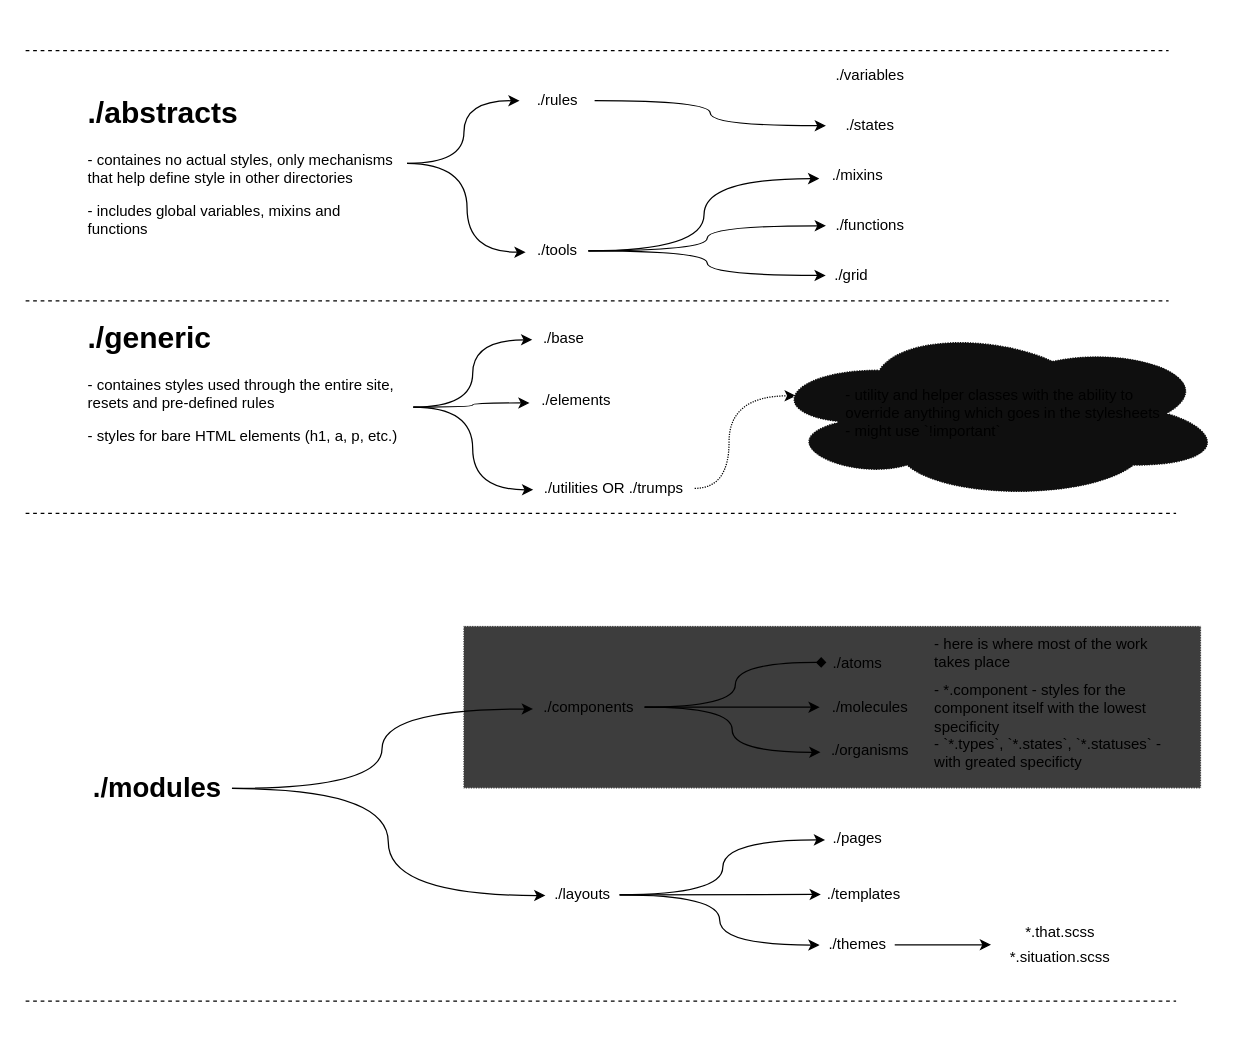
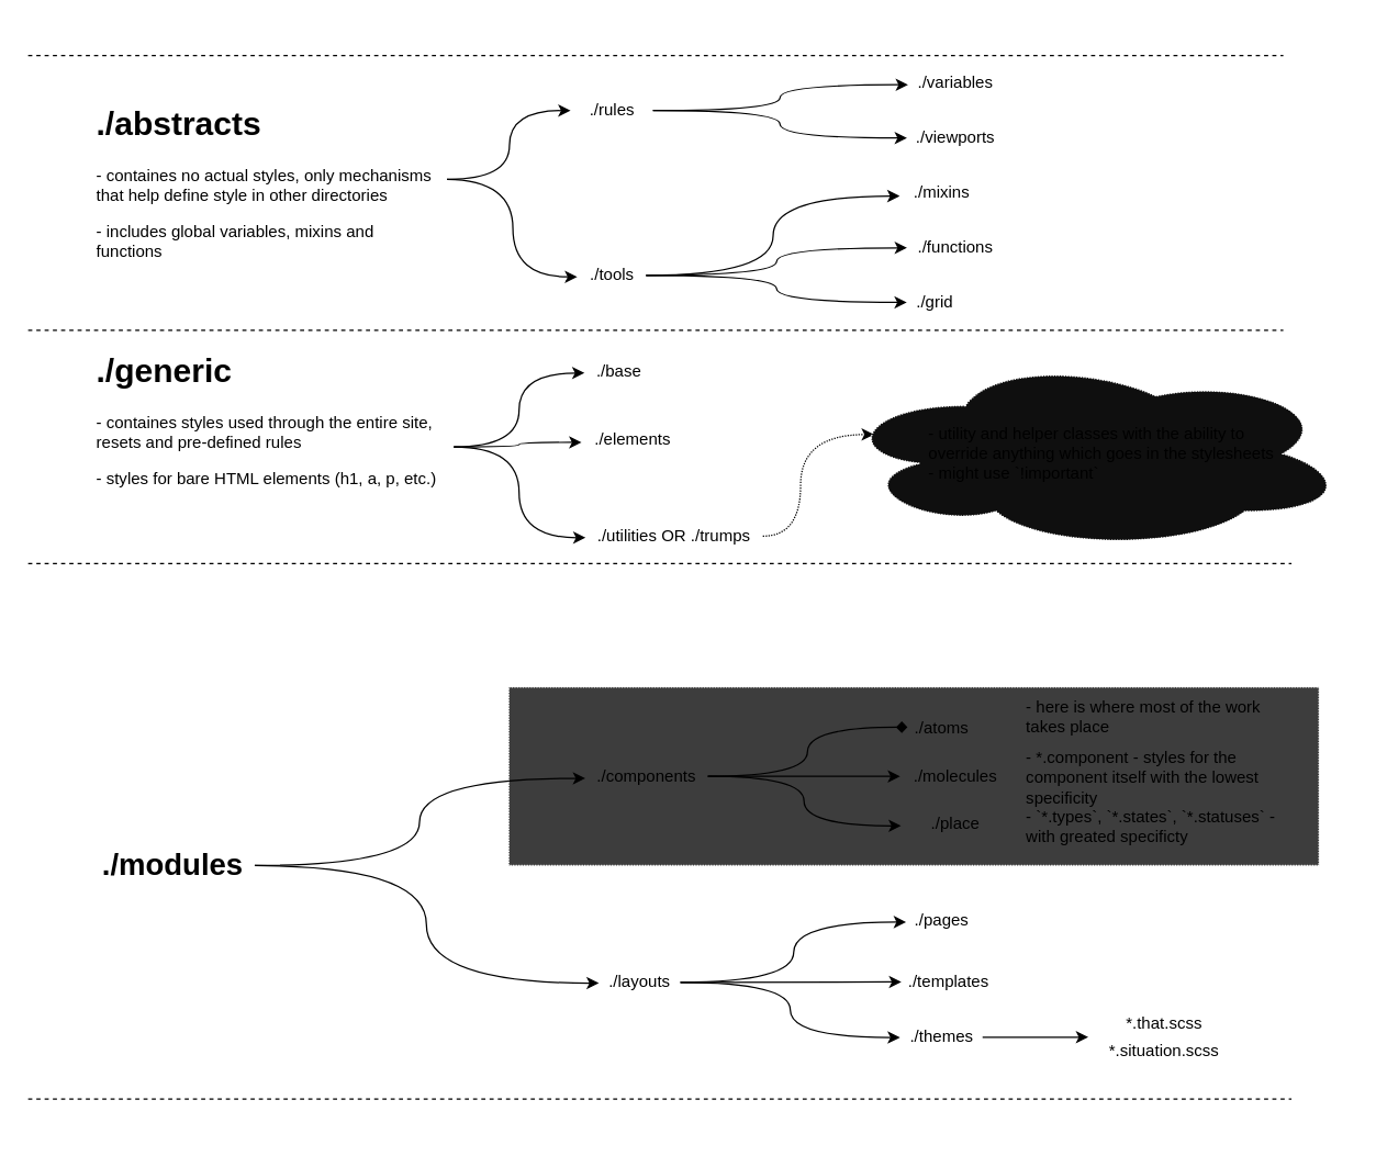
  <mxCell id="0" />
  <mxCell id="1" parent="0" />
  <mxCell id="2" value="" style="rounded=0;whiteSpace=wrap;html=1;dashed=1;labelBackgroundColor=#000000;strokeColor=#FFFFFF;strokeWidth=1;" parent="1" vertex="1"><mxGeometry x="560" y="20" width="200" height="800" as="geometry" /></mxCell>
  <mxCell id="3" value="" style="rounded=0;whiteSpace=wrap;html=1;dashed=1;labelBackgroundColor=#000000;strokeColor=#FFFFFF;strokeWidth=1;" parent="1" vertex="1"><mxGeometry x="360" y="20" width="200" height="800" as="geometry" /></mxCell>
  <mxCell id="4" value="" style="rounded=0;whiteSpace=wrap;html=1;dashed=1;dashPattern=1 1;labelBackgroundColor=none;fontSize=22;strokeColor=#FFFFFF;strokeWidth=1;fillColor=#3D3D3D;gradientColor=none;" parent="1" vertex="1"><mxGeometry x="370" y="500" width="590" height="130" as="geometry" /></mxCell>
  <mxCell id="5" value="" style="rounded=0;whiteSpace=wrap;html=1;labelBackgroundColor=#000000;strokeColor=#FFFFFF;strokeWidth=1;dashed=1;" parent="1" vertex="1"><mxGeometry x="792" y="735" width="115" height="40" as="geometry" /></mxCell>
  <mxCell id="6" value="" style="rounded=0;whiteSpace=wrap;html=1;dashed=1;labelBackgroundColor=#000000;strokeColor=#FFFFFF;strokeWidth=1;" parent="1" vertex="1"><mxGeometry x="50" y="20" width="310" height="800" as="geometry" /></mxCell>
  <mxCell id="7" style="edgeStyle=orthogonalEdgeStyle;curved=1;html=1;entryX=0.003;entryY=0.558;entryDx=0;entryDy=0;entryPerimeter=0;exitX=1;exitY=0.5;exitDx=0;exitDy=0;" parent="1" source="53" target="21" edge="1"><mxGeometry relative="1" as="geometry"><mxPoint x="315" y="320.027" as="sourcePoint" /></mxGeometry></mxCell>
  <mxCell id="8" style="edgeStyle=orthogonalEdgeStyle;curved=1;html=1;entryX=0.007;entryY=0.558;entryDx=0;entryDy=0;entryPerimeter=0;exitX=1;exitY=0.5;exitDx=0;exitDy=0;" parent="1" source="53" target="24" edge="1"><mxGeometry relative="1" as="geometry"><mxPoint x="315" y="320.027" as="sourcePoint" /></mxGeometry></mxCell>
  <mxCell id="9" style="edgeStyle=orthogonalEdgeStyle;curved=1;html=1;entryX=0;entryY=0.5;entryDx=0;entryDy=0;entryPerimeter=0;" parent="1" target="16" edge="1"><mxGeometry relative="1" as="geometry"><mxPoint x="325" y="130.027" as="sourcePoint" /></mxGeometry></mxCell>
  <mxCell id="10" style="edgeStyle=orthogonalEdgeStyle;curved=1;html=1;entryX=-0.003;entryY=0.558;entryDx=0;entryDy=0;entryPerimeter=0;" parent="1" target="20" edge="1"><mxGeometry relative="1" as="geometry"><mxPoint x="325" y="130.027" as="sourcePoint" /></mxGeometry></mxCell>
  <mxCell id="11" style="edgeStyle=orthogonalEdgeStyle;curved=1;html=1;entryX=0.011;entryY=0.53;entryDx=0;entryDy=0;entryPerimeter=0;" parent="1" source="13" target="32" edge="1"><mxGeometry relative="1" as="geometry" /></mxCell>
  <mxCell id="12" style="edgeStyle=orthogonalEdgeStyle;curved=1;html=1;entryX=0.008;entryY=0.573;entryDx=0;entryDy=0;entryPerimeter=0;" parent="1" source="13" target="28" edge="1"><mxGeometry relative="1" as="geometry" /></mxCell>
  <mxCell id="13" value="&lt;b&gt;&lt;font style=&quot;font-size: 22px&quot;&gt;./modules&lt;/font&gt;&lt;/b&gt;" style="text;html=1;align=center;verticalAlign=middle;resizable=0;points=[];autosize=1;strokeColor=none;fillColor=none;" parent="1" vertex="1"><mxGeometry x="65" y="620" width="120" height="20" as="geometry" /></mxCell>
+ <mxCell id="14" style="edgeStyle=orthogonalEdgeStyle;curved=1;html=1;entryX=0.011;entryY=0.56;entryDx=0;entryDy=0;entryPerimeter=0;" parent="1" source="16" target="34" edge="1"><mxGeometry relative="1" as="geometry" /></mxCell>
  <mxCell id="15" style="edgeStyle=orthogonalEdgeStyle;curved=1;html=1;" parent="1" source="16" target="35" edge="1"><mxGeometry relative="1" as="geometry" /></mxCell>
  <mxCell id="16" value="./rules" style="text;html=1;align=center;verticalAlign=middle;resizable=0;points=[];autosize=1;strokeColor=none;fillColor=none;" parent="1" vertex="1"><mxGeometry x="415" y="70" width="60" height="20" as="geometry" /></mxCell>
  <mxCell id="17" style="edgeStyle=orthogonalEdgeStyle;curved=1;html=1;entryX=-0.006;entryY=0.615;entryDx=0;entryDy=0;entryPerimeter=0;" parent="1" source="20" target="36" edge="1"><mxGeometry relative="1" as="geometry" /></mxCell>
  <mxCell id="18" style="edgeStyle=orthogonalEdgeStyle;curved=1;html=1;" parent="1" source="20" target="37" edge="1"><mxGeometry relative="1" as="geometry" /></mxCell>
  <mxCell id="19" style="edgeStyle=orthogonalEdgeStyle;curved=1;html=1;entryX=-0.004;entryY=0.487;entryDx=0;entryDy=0;entryPerimeter=0;" parent="1" source="20" target="38" edge="1"><mxGeometry relative="1" as="geometry" /></mxCell>
  <mxCell id="20" value="./tools" style="text;html=1;align=center;verticalAlign=middle;resizable=0;points=[];autosize=1;strokeColor=none;fillColor=none;" parent="1" vertex="1"><mxGeometry x="420" y="190" width="50" height="20" as="geometry" /></mxCell>
  <mxCell id="21" value="./base" style="text;html=1;align=center;verticalAlign=middle;resizable=0;points=[];autosize=1;strokeColor=none;fillColor=none;" parent="1" vertex="1"><mxGeometry x="425" y="260" width="50" height="20" as="geometry" /></mxCell>
  <mxCell id="22" value="./elements" style="text;html=1;align=center;verticalAlign=middle;resizable=0;points=[];autosize=1;strokeColor=none;fillColor=none;" parent="1" vertex="1"><mxGeometry x="425" y="310" width="70" height="20" as="geometry" /></mxCell>
  <mxCell id="23" style="edgeStyle=orthogonalEdgeStyle;curved=1;html=1;entryX=0.07;entryY=0.4;entryDx=0;entryDy=0;entryPerimeter=0;dashed=1;dashPattern=1 1;" parent="1" source="24" target="54" edge="1"><mxGeometry relative="1" as="geometry" /></mxCell>
  <mxCell id="24" value="./utilities OR ./trumps" style="text;html=1;align=center;verticalAlign=middle;resizable=0;points=[];autosize=1;strokeColor=none;fillColor=none;" parent="1" vertex="1"><mxGeometry x="425" y="380" width="130" height="20" as="geometry" /></mxCell>
  <mxCell id="25" style="edgeStyle=orthogonalEdgeStyle;curved=1;html=1;entryX=0.008;entryY=0.458;entryDx=0;entryDy=0;entryPerimeter=0;endArrow=diamond;" parent="1" source="28" target="39" edge="1"><mxGeometry relative="1" as="geometry" /></mxCell>
  <mxCell id="26" style="edgeStyle=orthogonalEdgeStyle;curved=1;html=1;fontSize=22;" parent="1" source="28" target="40" edge="1"><mxGeometry relative="1" as="geometry" /></mxCell>
  <mxCell id="27" style="edgeStyle=orthogonalEdgeStyle;curved=1;html=1;entryX=0.008;entryY=0.553;entryDx=0;entryDy=0;entryPerimeter=0;fontSize=22;" parent="1" source="28" target="41" edge="1"><mxGeometry relative="1" as="geometry" /></mxCell>
  <mxCell id="28" value="./components" style="text;html=1;align=center;verticalAlign=middle;resizable=0;points=[];autosize=1;strokeColor=none;fillColor=none;" parent="1" vertex="1"><mxGeometry x="425" y="555" width="90" height="20" as="geometry" /></mxCell>
  <mxCell id="29" style="edgeStyle=orthogonalEdgeStyle;curved=1;html=1;entryX=0.013;entryY=0.488;entryDx=0;entryDy=0;entryPerimeter=0;" parent="1" source="32" target="43" edge="1"><mxGeometry relative="1" as="geometry" /></mxCell>
  <mxCell id="30" style="edgeStyle=orthogonalEdgeStyle;curved=1;html=1;entryX=-0.002;entryY=0.512;entryDx=0;entryDy=0;entryPerimeter=0;" parent="1" source="32" target="45" edge="1"><mxGeometry relative="1" as="geometry" /></mxCell>
  <mxCell id="31" style="edgeStyle=orthogonalEdgeStyle;curved=1;html=1;entryX=-0.014;entryY=0.555;entryDx=0;entryDy=0;entryPerimeter=0;" parent="1" source="32" target="42" edge="1"><mxGeometry relative="1" as="geometry" /></mxCell>
  <mxCell id="32" value="./layouts" style="text;html=1;align=center;verticalAlign=middle;resizable=0;points=[];autosize=1;strokeColor=none;fillColor=none;" parent="1" vertex="1"><mxGeometry x="435" y="705" width="60" height="20" as="geometry" /></mxCell>
  <mxCell id="33" value="" style="endArrow=none;dashed=1;html=1;" parent="1" edge="1"><mxGeometry width="50" height="50" relative="1" as="geometry"><mxPoint x="20" y="800" as="sourcePoint" /><mxPoint x="940" y="800" as="targetPoint" /></mxGeometry></mxCell>
  <mxCell id="34" value="./variables" style="text;html=1;align=center;verticalAlign=middle;resizable=0;points=[];autosize=1;strokeColor=none;fillColor=none;" parent="1" vertex="1"><mxGeometry x="660" y="50" width="70" height="20" as="geometry" /></mxCell>
- <mxCell id="35" value="./states" style="text;html=1;align=center;verticalAlign=middle;resizable=0;points=[];autosize=1;strokeColor=none;fillColor=none;" parent="1" vertex="1"><mxGeometry x="660" y="90" width="70" height="20" as="geometry" /></mxCell>
+ <mxCell id="35" value="./viewports" style="text;html=1;align=center;verticalAlign=middle;resizable=0;points=[];autosize=1;strokeColor=none;fillColor=none;" parent="1" vertex="1"><mxGeometry x="660" y="90" width="70" height="20" as="geometry" /></mxCell>
  <mxCell id="36" value="./mixins" style="text;html=1;align=center;verticalAlign=middle;resizable=0;points=[];autosize=1;strokeColor=none;fillColor=none;" parent="1" vertex="1"><mxGeometry x="655" y="130" width="60" height="20" as="geometry" /></mxCell>
  <mxCell id="37" value="./functions" style="text;html=1;align=center;verticalAlign=middle;resizable=0;points=[];autosize=1;strokeColor=none;fillColor=none;" parent="1" vertex="1"><mxGeometry x="660" y="170" width="70" height="20" as="geometry" /></mxCell>
  <mxCell id="38" value="./grid" style="text;html=1;align=center;verticalAlign=middle;resizable=0;points=[];autosize=1;strokeColor=none;fillColor=none;" parent="1" vertex="1"><mxGeometry x="660" y="210" width="40" height="20" as="geometry" /></mxCell>
  <mxCell id="39" value="./atoms" style="text;html=1;align=center;verticalAlign=middle;resizable=0;points=[];autosize=1;strokeColor=none;fillColor=none;" parent="1" vertex="1"><mxGeometry x="660" y="520" width="50" height="20" as="geometry" /></mxCell>
  <mxCell id="40" value="./molecules" style="text;html=1;align=center;verticalAlign=middle;resizable=0;points=[];autosize=1;strokeColor=none;fillColor=none;" parent="1" vertex="1"><mxGeometry x="655" y="555" width="80" height="20" as="geometry" /></mxCell>
- <mxCell id="41" value="./organisms" style="text;html=1;align=center;verticalAlign=middle;resizable=0;points=[];autosize=1;strokeColor=none;fillColor=none;" parent="1" vertex="1"><mxGeometry x="655" y="590" width="80" height="20" as="geometry" /></mxCell>
+ <mxCell id="41" value="./place" style="text;html=1;align=center;verticalAlign=middle;resizable=0;points=[];autosize=1;strokeColor=none;fillColor=none;" parent="1" vertex="1"><mxGeometry x="655" y="590" width="80" height="20" as="geometry" /></mxCell>
  <mxCell id="42" value="./pages" style="text;html=1;align=center;verticalAlign=middle;resizable=0;points=[];autosize=1;strokeColor=none;fillColor=none;" parent="1" vertex="1"><mxGeometry x="660" y="660" width="50" height="20" as="geometry" /></mxCell>
  <mxCell id="43" value="./templates" style="text;html=1;align=center;verticalAlign=middle;resizable=0;points=[];autosize=1;strokeColor=none;fillColor=none;" parent="1" vertex="1"><mxGeometry x="655" y="705" width="70" height="20" as="geometry" /></mxCell>
  <mxCell id="44" style="edgeStyle=orthogonalEdgeStyle;curved=1;html=1;entryX=0;entryY=0.5;entryDx=0;entryDy=0;" parent="1" source="45" target="5" edge="1"><mxGeometry relative="1" as="geometry" /></mxCell>
  <mxCell id="45" value="./themes" style="text;html=1;align=center;verticalAlign=middle;resizable=0;points=[];autosize=1;strokeColor=none;fillColor=none;" parent="1" vertex="1"><mxGeometry x="655" y="745" width="60" height="20" as="geometry" /></mxCell>
  <mxCell id="46" value="*.that.scss" style="text;html=1;align=center;verticalAlign=middle;resizable=0;points=[];autosize=1;strokeColor=none;fillColor=none;" parent="1" vertex="1"><mxGeometry x="802" y="735" width="90" height="20" as="geometry" /></mxCell>
  <mxCell id="47" value="*.situation.scss" style="text;html=1;align=center;verticalAlign=middle;resizable=0;points=[];autosize=1;strokeColor=none;fillColor=none;" parent="1" vertex="1"><mxGeometry x="802" y="755" width="90" height="20" as="geometry" /></mxCell>
  <mxCell id="48" value="" style="endArrow=none;dashed=1;html=1;" parent="1" edge="1"><mxGeometry width="50" height="50" relative="1" as="geometry"><mxPoint x="20" y="410" as="sourcePoint" /><mxPoint x="940" y="410" as="targetPoint" /></mxGeometry></mxCell>
  <mxCell id="49" value="" style="endArrow=none;dashed=1;html=1;" parent="1" edge="1"><mxGeometry width="50" height="50" relative="1" as="geometry"><mxPoint x="20" y="240" as="sourcePoint" /><mxPoint x="934" y="240" as="targetPoint" /></mxGeometry></mxCell>
  <mxCell id="50" value="" style="endArrow=none;dashed=1;html=1;" parent="1" edge="1"><mxGeometry width="50" height="50" relative="1" as="geometry"><mxPoint x="20" y="40" as="sourcePoint" /><mxPoint x="934" y="40" as="targetPoint" /></mxGeometry></mxCell>
  <mxCell id="51" value="&lt;h1&gt;./abstracts&lt;/h1&gt;&lt;p&gt;- containes no actual styles, only mechanisms that help define style in other directories&lt;/p&gt;&lt;p&gt;- includes global variables, mixins and functions&lt;/p&gt;" style="text;html=1;strokeColor=none;fillColor=none;spacing=5;spacingTop=-20;whiteSpace=wrap;overflow=hidden;rounded=0;dashed=1;labelBackgroundColor=none;" parent="1" vertex="1"><mxGeometry x="65" y="70" width="260" height="130" as="geometry" /></mxCell>
  <mxCell id="52" style="edgeStyle=orthogonalEdgeStyle;curved=1;html=1;entryX=-0.029;entryY=0.585;entryDx=0;entryDy=0;entryPerimeter=0;" parent="1" source="53" target="22" edge="1"><mxGeometry relative="1" as="geometry" /></mxCell>
  <mxCell id="53" value="&lt;h1&gt;./generic&lt;/h1&gt;&lt;p&gt;- containes styles used through the entire site, resets and pre-defined rules&lt;/p&gt;&lt;p&gt;- styles for bare HTML elements (h1, a, p, etc.)&lt;/p&gt;" style="text;html=1;strokeColor=none;fillColor=none;spacing=5;spacingTop=-20;whiteSpace=wrap;overflow=hidden;rounded=0;dashed=1;labelBackgroundColor=none;" parent="1" vertex="1"><mxGeometry x="65" y="250" width="265" height="150" as="geometry" /></mxCell>
  <mxCell id="54" value="- utility and helper classes with the ability to override anything which goes in the stylesheets&lt;br&gt;- might use `!important`" style="ellipse;shape=cloud;whiteSpace=wrap;html=1;dashed=1;labelBackgroundColor=none;strokeColor=#FFFFFF;strokeWidth=1;spacingLeft=64;spacingRight=50;align=left;dashPattern=1 1;gradientColor=none;fillColor=#0F0F0F;" parent="1" vertex="1"><mxGeometry x="610" y="260" width="370" height="140" as="geometry" /></mxCell>
  <mxCell id="55" value="&lt;h1 style=&quot;font-size: 12px&quot;&gt;&lt;font style=&quot;font-size: 12px ; font-weight: normal&quot;&gt;- here is where most of the work takes place&lt;/font&gt;&lt;/h1&gt;&lt;div style=&quot;font-size: 12px&quot;&gt;&lt;font style=&quot;font-size: 12px&quot;&gt;- *.component - styles for the component itself with the lowest specificity&lt;/font&gt;&lt;/div&gt;&lt;div style=&quot;font-size: 12px&quot;&gt;&lt;font style=&quot;font-size: 12px&quot;&gt;- `*.types`, `*.states`, `*.statuses` - with greated specificty&lt;/font&gt;&lt;/div&gt;" style="text;html=1;strokeColor=none;fillColor=none;spacing=5;spacingTop=-20;whiteSpace=wrap;overflow=hidden;rounded=0;dashed=1;dashPattern=1 1;labelBackgroundColor=none;fontSize=22;align=left;" parent="1" vertex="1"><mxGeometry x="742" y="510" width="210" height="110" as="geometry" /></mxCell>
